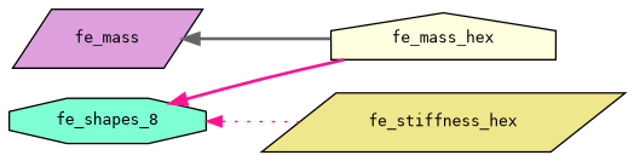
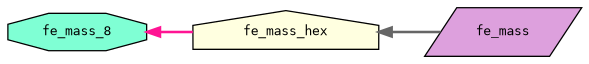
  digraph {
    fontname="DejaVu Sans Mono"
    rankdir=LR
    node [color=black fontname="DejaVu Sans Mono" fontsize=10 shape=parallelogram style=filled]
    edge [color=deeppink dir=back fontname="DejaVu Sans Mono" fontsize=10 labelfontname=Helvetica labelfontsize=10 style=bold]
-   n1 [fillcolor=aquamarine fontcolor=black height=0.2 label=fe_shapes_8 shape=octagon width=0.4]
+   n1 [fillcolor=aquamarine fontcolor=black height=0.2 label=fe_mass_8 shape=octagon width=0.4]
    n2 [fillcolor=lightyellow height=0.2 label=fe_mass_hex shape=house width=0.4]
-   n3 [fillcolor=khaki height=0.2 label=fe_stiffness_hex width=0.4]
    n4 [fillcolor=plum height=0.2 label=fe_mass width=0.4]
    n1 -> n2
-   n1 -> n3 [style=dotted]
-   n4 -> n2 [color=gray40]
+   n2 -> n4 [color=gray40]
  }
